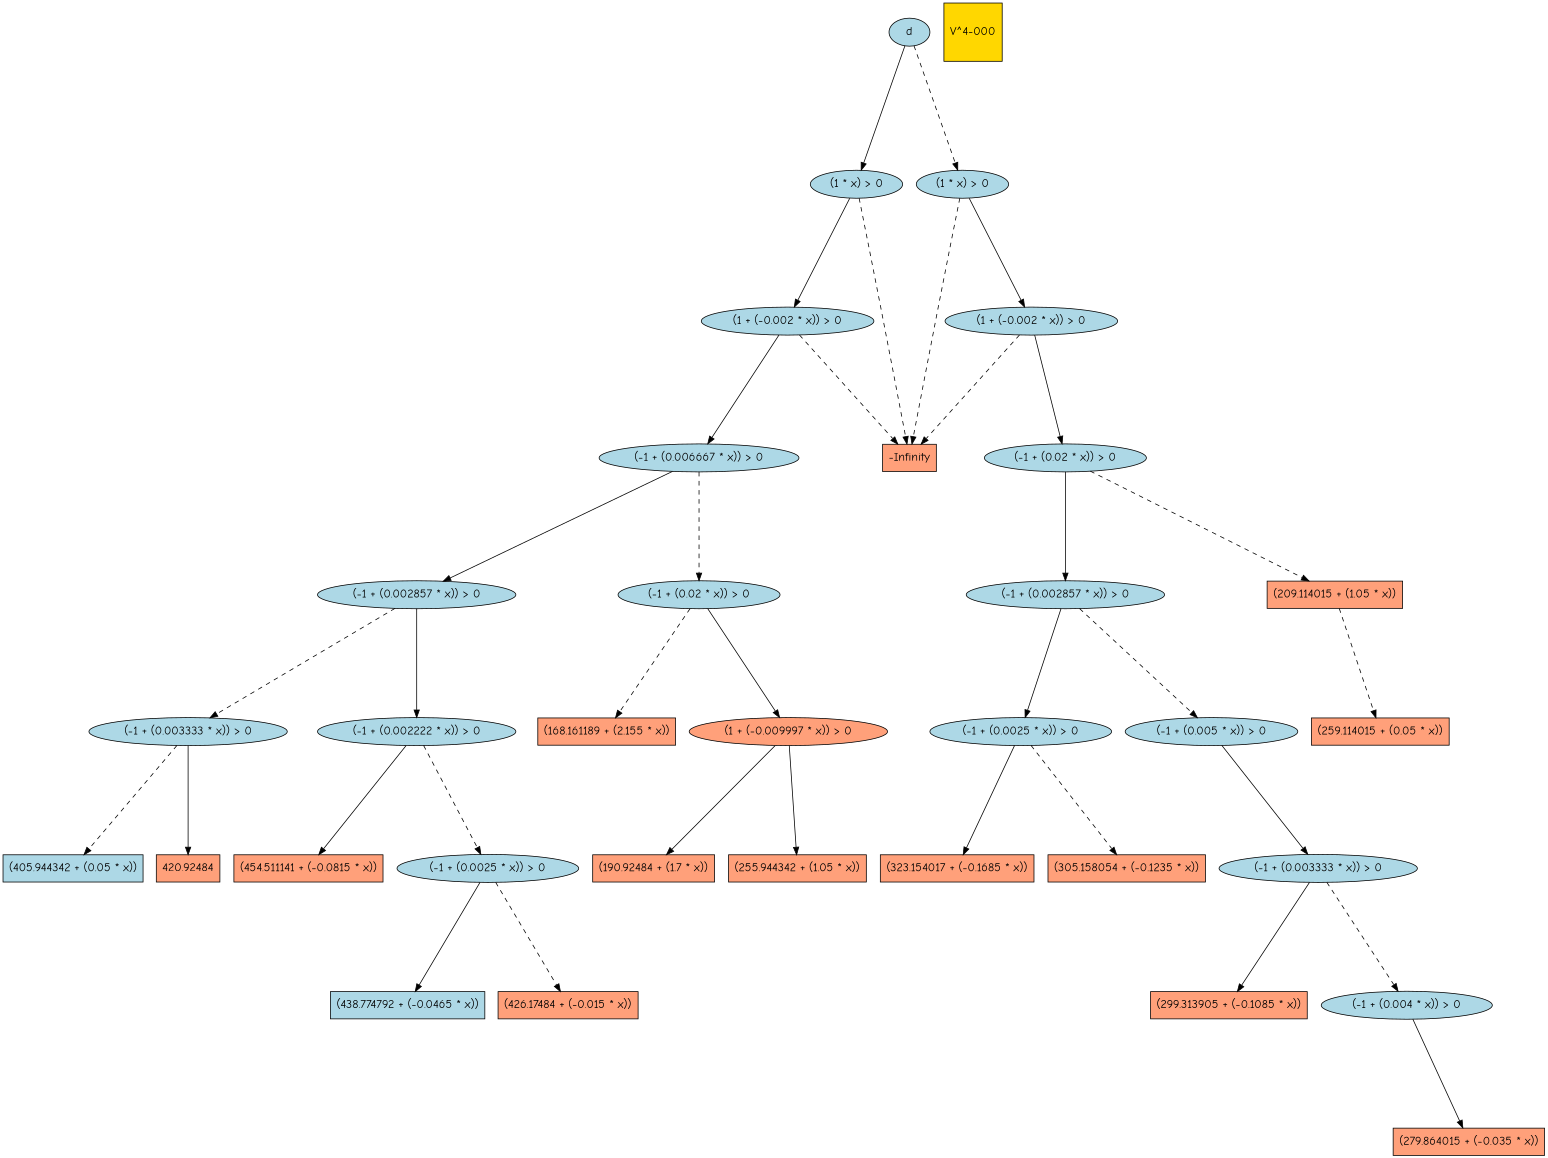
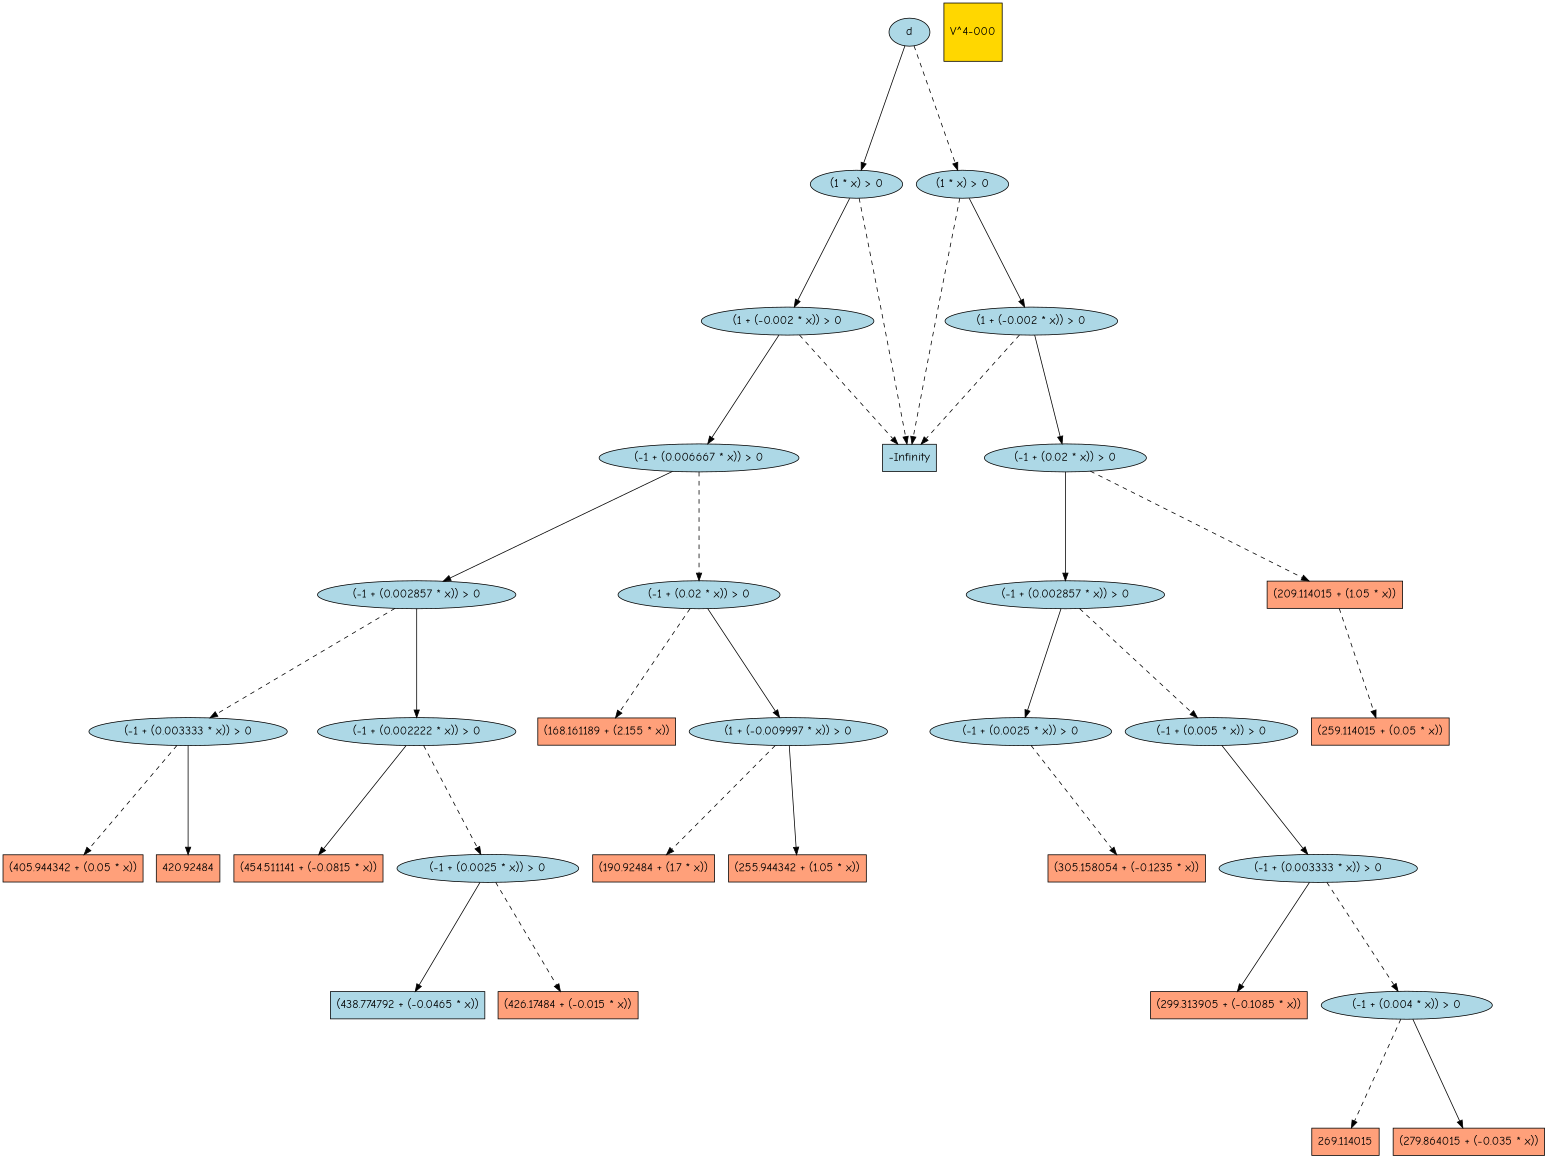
  digraph {
    fontname="Comic Neue"
    fontsize=16
    ranksep=2.00
    node [color=black fillcolor=lightblue fontname="Comic Neue" fontsize=16 shape=ellipse style=filled]
    edge [color=black fontname="Comic Neue" style=solid]
-   n1 [label="(405.944342 + (0.05 * x))" shape=box]
+   n1 [fillcolor=lightsalmon label="(405.944342 + (0.05 * x))" shape=box]
    n2 [fillcolor=lightsalmon label="(168.161189 + (2.155 * x))" shape=box]
-   n4 [fillcolor=lightsalmon label="(1 + (-0.009997 * x)) > 0"]
+   n3 [fillcolor=lightsalmon label=269.114015 shape=box]
+   n4 [label="(1 + (-0.009997 * x)) > 0"]
    n5 [fillcolor=lightsalmon label="(190.92484 + (1.7 * x))" shape=box]
    n6 [fillcolor=lightsalmon label="(255.944342 + (1.05 * x))" shape=box]
    n7 [label=d]
    n8 [label="(1 * x) > 0"]
    n9 [label="(1 * x) > 0"]
    n10 [label="(1 + (-0.002 * x)) > 0"]
-   n11 [fillcolor=lightsalmon label="-Infinity" shape=box]
+   n11 [label="-Infinity" shape=box]
    n12 [label="(1 + (-0.002 * x)) > 0"]
    n13 [fillcolor=lightsalmon label="(299.313905 + (-0.1085 * x))" shape=box]
    n14 [label="(-1 + (0.006667 * x)) > 0"]
    n15 [fillcolor=lightsalmon label="(454.511141 + (-0.0815 * x))" shape=box]
    n16 [fillcolor=lightsalmon label="(279.864015 + (-0.035 * x))" shape=box]
-   n17 [fillcolor=lightsalmon label="(323.154017 + (-0.1685 * x))" shape=box]
    n18 [label="(438.774792 + (-0.0465 * x))" shape=box]
    n19 [fillcolor=lightsalmon label="(259.114015 + (0.05 * x))" shape=box]
    n20 [fillcolor=lightsalmon label="(305.158054 + (-0.1235 * x))" shape=box]
    n21 [fillcolor=lightsalmon label=420.92484 shape=box]
    n22 [label="(-1 + (0.02 * x)) > 0"]
    n23 [label="(-1 + (0.002857 * x)) > 0"]
    n24 [fillcolor=lightsalmon label="(209.114015 + (1.05 * x))" shape=box]
    n25 [label="(-1 + (0.0025 * x)) > 0"]
    n26 [label="(-1 + (0.005 * x)) > 0"]
    n27 [label="(-1 + (0.003333 * x)) > 0"]
    n28 [label="(-1 + (0.003333 * x)) > 0"]
    n29 [fillcolor=lightsalmon label="(426.17484 + (-0.015 * x))" shape=box]
    n30 [label="(-1 + (0.0025 * x)) > 0"]
    n31 [label="(-1 + (0.002857 * x)) > 0"]
    n32 [label="(-1 + (0.002222 * x)) > 0"]
    n33 [label="(-1 + (0.004 * x)) > 0"]
    n34 [label="(-1 + (0.02 * x)) > 0"]
    n35 [fillcolor=gold1 label="V^4-000" shape=square]
-   n4 -> n5
+   n4 -> n5 [style=dashed]
    n4 -> n6
    n7 -> n8
    n7 -> n9 [style=dashed]
    n8 -> n10
    n8 -> n11 [style=dashed]
    n9 -> n11 [style=dashed]
    n9 -> n12
    n10 -> n11 [style=dashed]
    n10 -> n14
    n12 -> n11 [style=dashed]
    n12 -> n22
    n14 -> n31
    n14 -> n34 [style=dashed]
    n22 -> n23
    n22 -> n24 [style=dashed]
    n23 -> n25
    n23 -> n26 [style=dashed]
    n24 -> n19 [style=dashed]
-   n25 -> n17
    n25 -> n20 [style=dashed]
    n26 -> n27
    n27 -> n13
    n27 -> n33 [style=dashed]
    n28 -> n1 [style=dashed]
    n28 -> n21
    n30 -> n18
    n30 -> n29 [style=dashed]
    n31 -> n28 [style=dashed]
    n31 -> n32
    n32 -> n15
    n32 -> n30 [style=dashed]
+   n33 -> n3 [style=dashed]
    n33 -> n16
    n34 -> n2 [style=dashed]
    n34 -> n4
  }
